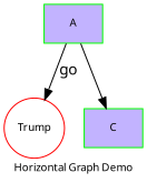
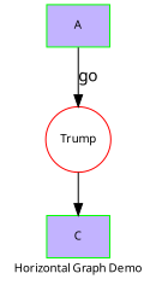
  digraph {
    fontname="Noto Sans"
    fontsize=10
    label="Horizontal Graph Demo"
    rankdir=TB
    node [color=green fillcolor=".7 .3 1.0" fontname="Noto Sans" fontsize=10 shape=box style=filled]
    edge [fontname="Noto Sans"]
    n1 [color=red label=Trump shape=circle style=solid]
    C
    A
-   A -> C
+   n1 -> C
    A -> n1 [label=go]
  }
